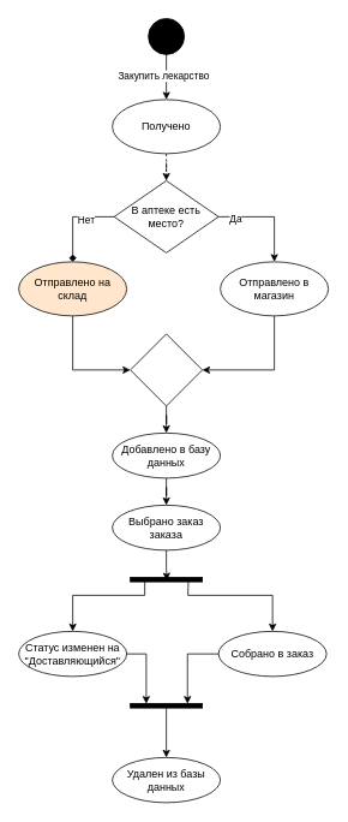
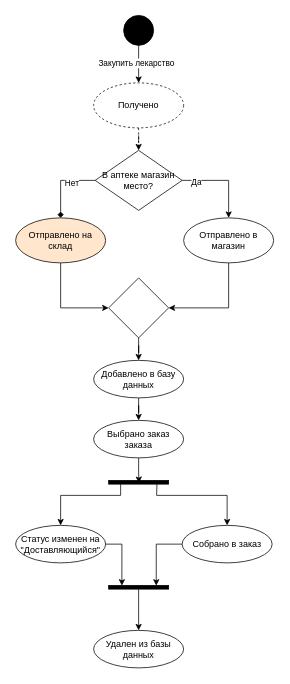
  <mxCell id="0" />
  <mxCell id="1" parent="0" />
  <mxCell id="2" style="edgeStyle=orthogonalEdgeStyle;rounded=0;orthogonalLoop=1;jettySize=auto;html=1;entryX=0.5;entryY=0;entryDx=0;entryDy=0;" edge="1" parent="1" source="4" target="6"><mxGeometry relative="1" as="geometry" /></mxCell>
  <mxCell id="3" value="Закупить лекарство" style="edgeLabel;html=1;align=center;verticalAlign=middle;resizable=0;points=[];" vertex="1" connectable="0" parent="2"><mxGeometry x="-0.5" y="4" relative="1" as="geometry"><mxPoint x="-8" y="10" as="offset" /></mxGeometry></mxCell>
  <mxCell id="4" value="" style="ellipse;whiteSpace=wrap;html=1;aspect=fixed;fillColor=#000000;" vertex="1" parent="1"><mxGeometry x="164" y="20" width="40" height="40" as="geometry" /></mxCell>
  <mxCell id="5" style="edgeStyle=orthogonalEdgeStyle;rounded=0;orthogonalLoop=1;jettySize=auto;html=1;dashed=1;" edge="1" parent="1" source="6" target="11"><mxGeometry relative="1" as="geometry" /></mxCell>
- <mxCell id="6" value="Получено" style="ellipse;whiteSpace=wrap;html=1;" vertex="1" parent="1"><mxGeometry x="124" y="110" width="120" height="60" as="geometry" /></mxCell>
+ <mxCell id="6" value="Получено" style="ellipse;whiteSpace=wrap;html=1;dashed=1;" vertex="1" parent="1"><mxGeometry x="124" y="110" width="120" height="60" as="geometry" /></mxCell>
  <mxCell id="7" style="edgeStyle=orthogonalEdgeStyle;rounded=0;orthogonalLoop=1;jettySize=auto;html=1;endArrow=diamond;" edge="1" parent="1" source="11" target="13"><mxGeometry relative="1" as="geometry"><Array as="points"><mxPoint x="80" y="240" /></Array></mxGeometry></mxCell>
  <mxCell id="8" value="Нет" style="edgeLabel;html=1;align=center;verticalAlign=middle;resizable=0;points=[];" vertex="1" connectable="0" parent="7"><mxGeometry x="-0.333" y="3" relative="1" as="geometry"><mxPoint as="offset" /></mxGeometry></mxCell>
  <mxCell id="9" style="edgeStyle=orthogonalEdgeStyle;rounded=0;orthogonalLoop=1;jettySize=auto;html=1;entryX=0.5;entryY=0;entryDx=0;entryDy=0;" edge="1" parent="1" source="11" target="15"><mxGeometry relative="1" as="geometry" /></mxCell>
  <mxCell id="10" value="Да" style="edgeLabel;html=1;align=center;verticalAlign=middle;resizable=0;points=[];" vertex="1" connectable="0" parent="9"><mxGeometry x="-0.679" y="-1" relative="1" as="geometry"><mxPoint as="offset" /></mxGeometry></mxCell>
- <mxCell id="11" value="В аптеке есть место?" style="rhombus;whiteSpace=wrap;html=1;" vertex="1" parent="1"><mxGeometry x="126" y="200" width="116" height="80" as="geometry" /></mxCell>
+ <mxCell id="11" value="В аптеке магазин место?" style="rhombus;whiteSpace=wrap;html=1;" vertex="1" parent="1"><mxGeometry x="126" y="200" width="116" height="80" as="geometry" /></mxCell>
  <mxCell id="12" style="edgeStyle=orthogonalEdgeStyle;rounded=0;orthogonalLoop=1;jettySize=auto;html=1;entryX=0;entryY=0.5;entryDx=0;entryDy=0;" edge="1" parent="1" source="13" target="17"><mxGeometry relative="1" as="geometry"><Array as="points"><mxPoint x="80" y="410" /></Array></mxGeometry></mxCell>
  <mxCell id="13" value="Отправлено на склад" style="ellipse;whiteSpace=wrap;html=1;fillColor=#ffe6cc;" vertex="1" parent="1"><mxGeometry x="20" y="290" width="120" height="60" as="geometry" /></mxCell>
  <mxCell id="14" style="edgeStyle=orthogonalEdgeStyle;rounded=0;orthogonalLoop=1;jettySize=auto;html=1;" edge="1" parent="1" source="15" target="17"><mxGeometry relative="1" as="geometry"><Array as="points"><mxPoint x="304" y="410" /></Array></mxGeometry></mxCell>
  <mxCell id="15" value="Отправлено в магазин" style="ellipse;whiteSpace=wrap;html=1;" vertex="1" parent="1"><mxGeometry x="244" y="290" width="120" height="60" as="geometry" /></mxCell>
  <mxCell id="16" style="edgeStyle=orthogonalEdgeStyle;rounded=0;orthogonalLoop=1;jettySize=auto;html=1;" edge="1" parent="1" source="17" target="19"><mxGeometry relative="1" as="geometry" /></mxCell>
  <mxCell id="17" value="" style="rhombus;whiteSpace=wrap;html=1;" vertex="1" parent="1"><mxGeometry x="144" y="370" width="80" height="80" as="geometry" /></mxCell>
  <mxCell id="18" value="" style="edgeStyle=orthogonalEdgeStyle;rounded=0;orthogonalLoop=1;jettySize=auto;html=1;" edge="1" parent="1" source="19" target="20"><mxGeometry relative="1" as="geometry" /></mxCell>
  <mxCell id="19" value="Добавлено в базу данных" style="ellipse;whiteSpace=wrap;html=1;" vertex="1" parent="1"><mxGeometry x="124" y="480" width="120" height="50" as="geometry" /></mxCell>
  <mxCell id="20" value="Выбрано заказ заказа" style="ellipse;whiteSpace=wrap;html=1;" vertex="1" parent="1"><mxGeometry x="124" y="560" width="120" height="50" as="geometry" /></mxCell>
  <mxCell id="21" style="edgeStyle=orthogonalEdgeStyle;rounded=0;orthogonalLoop=1;jettySize=auto;html=1;exitX=0.657;exitY=0.184;exitDx=0;exitDy=0;exitPerimeter=0;" edge="1" parent="1" source="23" target="26"><mxGeometry relative="1" as="geometry"><Array as="points"><mxPoint x="160" y="642" /><mxPoint x="160" y="660" /><mxPoint x="80" y="660" /></Array></mxGeometry></mxCell>
  <mxCell id="22" style="edgeStyle=orthogonalEdgeStyle;rounded=0;orthogonalLoop=1;jettySize=auto;html=1;exitX=0.086;exitY=0.805;exitDx=0;exitDy=0;exitPerimeter=0;" edge="1" parent="1" source="23" target="27"><mxGeometry relative="1" as="geometry"><Array as="points"><mxPoint x="208" y="646" /><mxPoint x="208" y="660" /><mxPoint x="302" y="660" /></Array></mxGeometry></mxCell>
  <mxCell id="23" value="" style="html=1;points=[];perimeter=orthogonalPerimeter;fillColor=strokeColor;direction=north;" vertex="1" parent="1"><mxGeometry x="144" y="640" width="80" height="5" as="geometry" /></mxCell>
  <mxCell id="24" style="edgeStyle=orthogonalEdgeStyle;rounded=0;orthogonalLoop=1;jettySize=auto;html=1;entryX=0.3;entryY=0.506;entryDx=0;entryDy=0;entryPerimeter=0;" edge="1" parent="1" source="20" target="23"><mxGeometry relative="1" as="geometry" /></mxCell>
  <mxCell id="25" value="Удален из базы данных" style="ellipse;whiteSpace=wrap;html=1;" vertex="1" parent="1"><mxGeometry x="124" y="840" width="120" height="50" as="geometry" /></mxCell>
  <mxCell id="26" value="Статус изменен на &quot;Доставляющийся&quot;" style="ellipse;whiteSpace=wrap;html=1;" vertex="1" parent="1"><mxGeometry x="20" y="700" width="120" height="50" as="geometry" /></mxCell>
  <mxCell id="27" value="Собрано в заказ" style="ellipse;whiteSpace=wrap;html=1;" vertex="1" parent="1"><mxGeometry x="242" y="700" width="120" height="50" as="geometry" /></mxCell>
  <mxCell id="28" style="edgeStyle=orthogonalEdgeStyle;rounded=0;orthogonalLoop=1;jettySize=auto;html=1;exitX=0.5;exitY=1;exitDx=0;exitDy=0;" edge="1" parent="1" source="26" target="26"><mxGeometry relative="1" as="geometry" /></mxCell>
  <mxCell id="29" style="edgeStyle=orthogonalEdgeStyle;rounded=0;orthogonalLoop=1;jettySize=auto;html=1;entryX=0.5;entryY=0;entryDx=0;entryDy=0;" edge="1" parent="1" source="30" target="25"><mxGeometry relative="1" as="geometry" /></mxCell>
  <mxCell id="30" value="" style="html=1;points=[];perimeter=orthogonalPerimeter;fillColor=strokeColor;direction=north;" vertex="1" parent="1"><mxGeometry x="144" y="780" width="80" height="5" as="geometry" /></mxCell>
  <mxCell id="31" style="edgeStyle=orthogonalEdgeStyle;rounded=0;orthogonalLoop=1;jettySize=auto;html=1;entryX=0.933;entryY=0.221;entryDx=0;entryDy=0;entryPerimeter=0;" edge="1" parent="1" source="26" target="30"><mxGeometry relative="1" as="geometry" /></mxCell>
  <mxCell id="32" style="edgeStyle=orthogonalEdgeStyle;rounded=0;orthogonalLoop=1;jettySize=auto;html=1;entryX=0.933;entryY=0.794;entryDx=0;entryDy=0;entryPerimeter=0;" edge="1" parent="1" source="27" target="30"><mxGeometry relative="1" as="geometry" /></mxCell>
